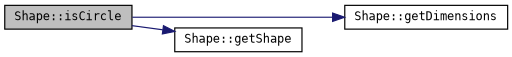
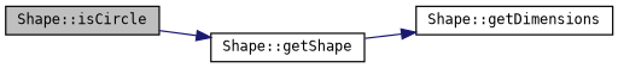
  digraph {
    fontname="DejaVu Sans Mono"
    rankdir=LR
    node [color=black fillcolor=white fontname="DejaVu Sans Mono" fontsize=10 shape=record style=filled]
    edge [color=midnightblue fontname="DejaVu Sans Mono" fontsize=10 labelfontname=Helvetica labelfontsize=10 style=solid]
    n1 [fillcolor=grey75 fontcolor=black height=0.2 label="Shape::isCircle" width=0.4]
    n2 [height=0.2 label="Shape::getDimensions" width=0.4]
    n3 [height=0.2 label="Shape::getShape" width=0.4]
-   n1 -> n2
+   n3 -> n2
    n1 -> n3
  }
